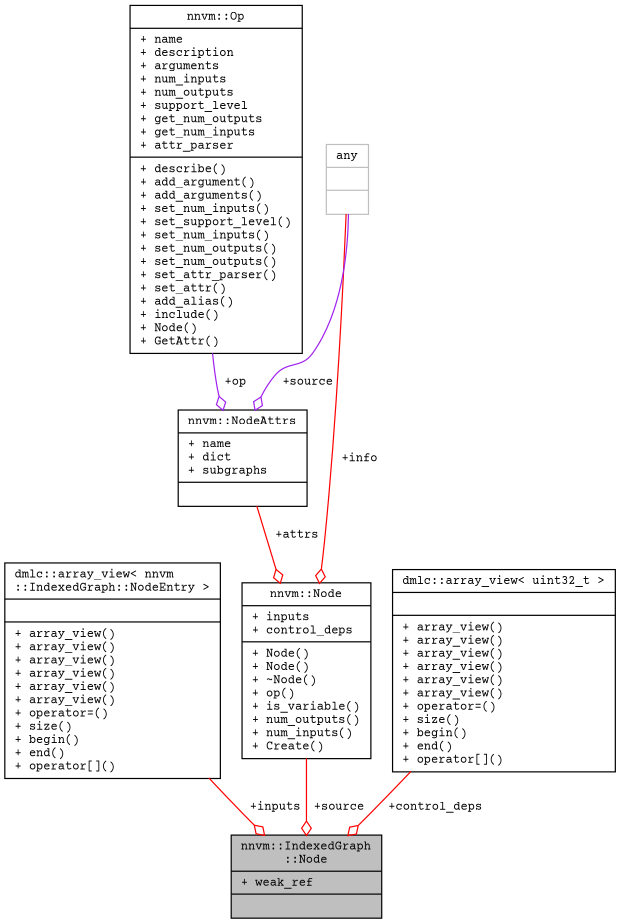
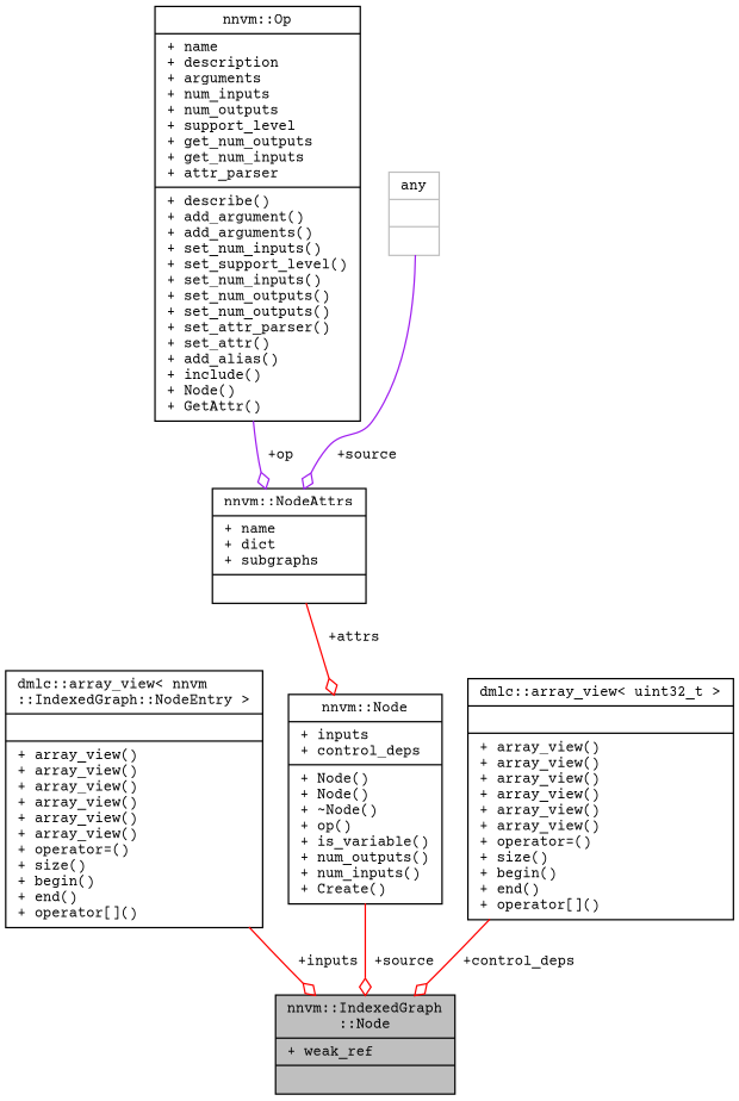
  digraph {
    fontname="Courier Prime"
    node [color=black fillcolor=white fontname="Courier Prime" fontsize=10 shape=record style=filled]
    edge [arrowhead=odiamond color=red fontname="Courier Prime" fontsize=10 labelfontname=Helvetica labelfontsize=10 style=solid]
    n1 [fillcolor=grey75 fontcolor=black height=0.2 label="{nnvm::IndexedGraph\l::Node\n|+ weak_ref\l|}" width=0.4]
    n2 [height=0.2 label="{dmlc::array_view\< nnvm\l::IndexedGraph::NodeEntry \>\n||+ array_view()\l+ array_view()\l+ array_view()\l+ array_view()\l+ array_view()\l+ array_view()\l+ operator=()\l+ size()\l+ begin()\l+ end()\l+ operator[]()\l}" width=0.4]
    n3 [height=0.2 label="{nnvm::Node\n|+ inputs\l+ control_deps\l|+ Node()\l+ Node()\l+ ~Node()\l+ op()\l+ is_variable()\l+ num_outputs()\l+ num_inputs()\l+ Create()\l}" width=0.4]
    n4 [height=0.2 label="{nnvm::NodeAttrs\n|+ name\l+ dict\l+ subgraphs\l|}" width=0.4]
    n5 [height=0.2 label="{nnvm::Op\n|+ name\l+ description\l+ arguments\l+ num_inputs\l+ num_outputs\l+ support_level\l+ get_num_outputs\l+ get_num_inputs\l+ attr_parser\l|+ describe()\l+ add_argument()\l+ add_arguments()\l+ set_num_inputs()\l+ set_support_level()\l+ set_num_inputs()\l+ set_num_outputs()\l+ set_num_outputs()\l+ set_attr_parser()\l+ set_attr()\l+ add_alias()\l+ include()\l+ Node()\l+ GetAttr()\l}" width=0.4]
    n6 [color=grey75 height=0.2 label="{any\n||}" width=0.4]
    n7 [height=0.2 label="{dmlc::array_view\< uint32_t \>\n||+ array_view()\l+ array_view()\l+ array_view()\l+ array_view()\l+ array_view()\l+ array_view()\l+ operator=()\l+ size()\l+ begin()\l+ end()\l+ operator[]()\l}" width=0.4]
    n2 -> n1 [label=" +inputs"]
    n3 -> n1 [label=" +source"]
    n4 -> n3 [label=" +attrs"]
    n5 -> n4 [color=purple label=" +op"]
-   n6 -> n3 [label=" +info"]
    n6 -> n4 [color=purple label=" +source"]
    n7 -> n1 [label=" +control_deps"]
  }
